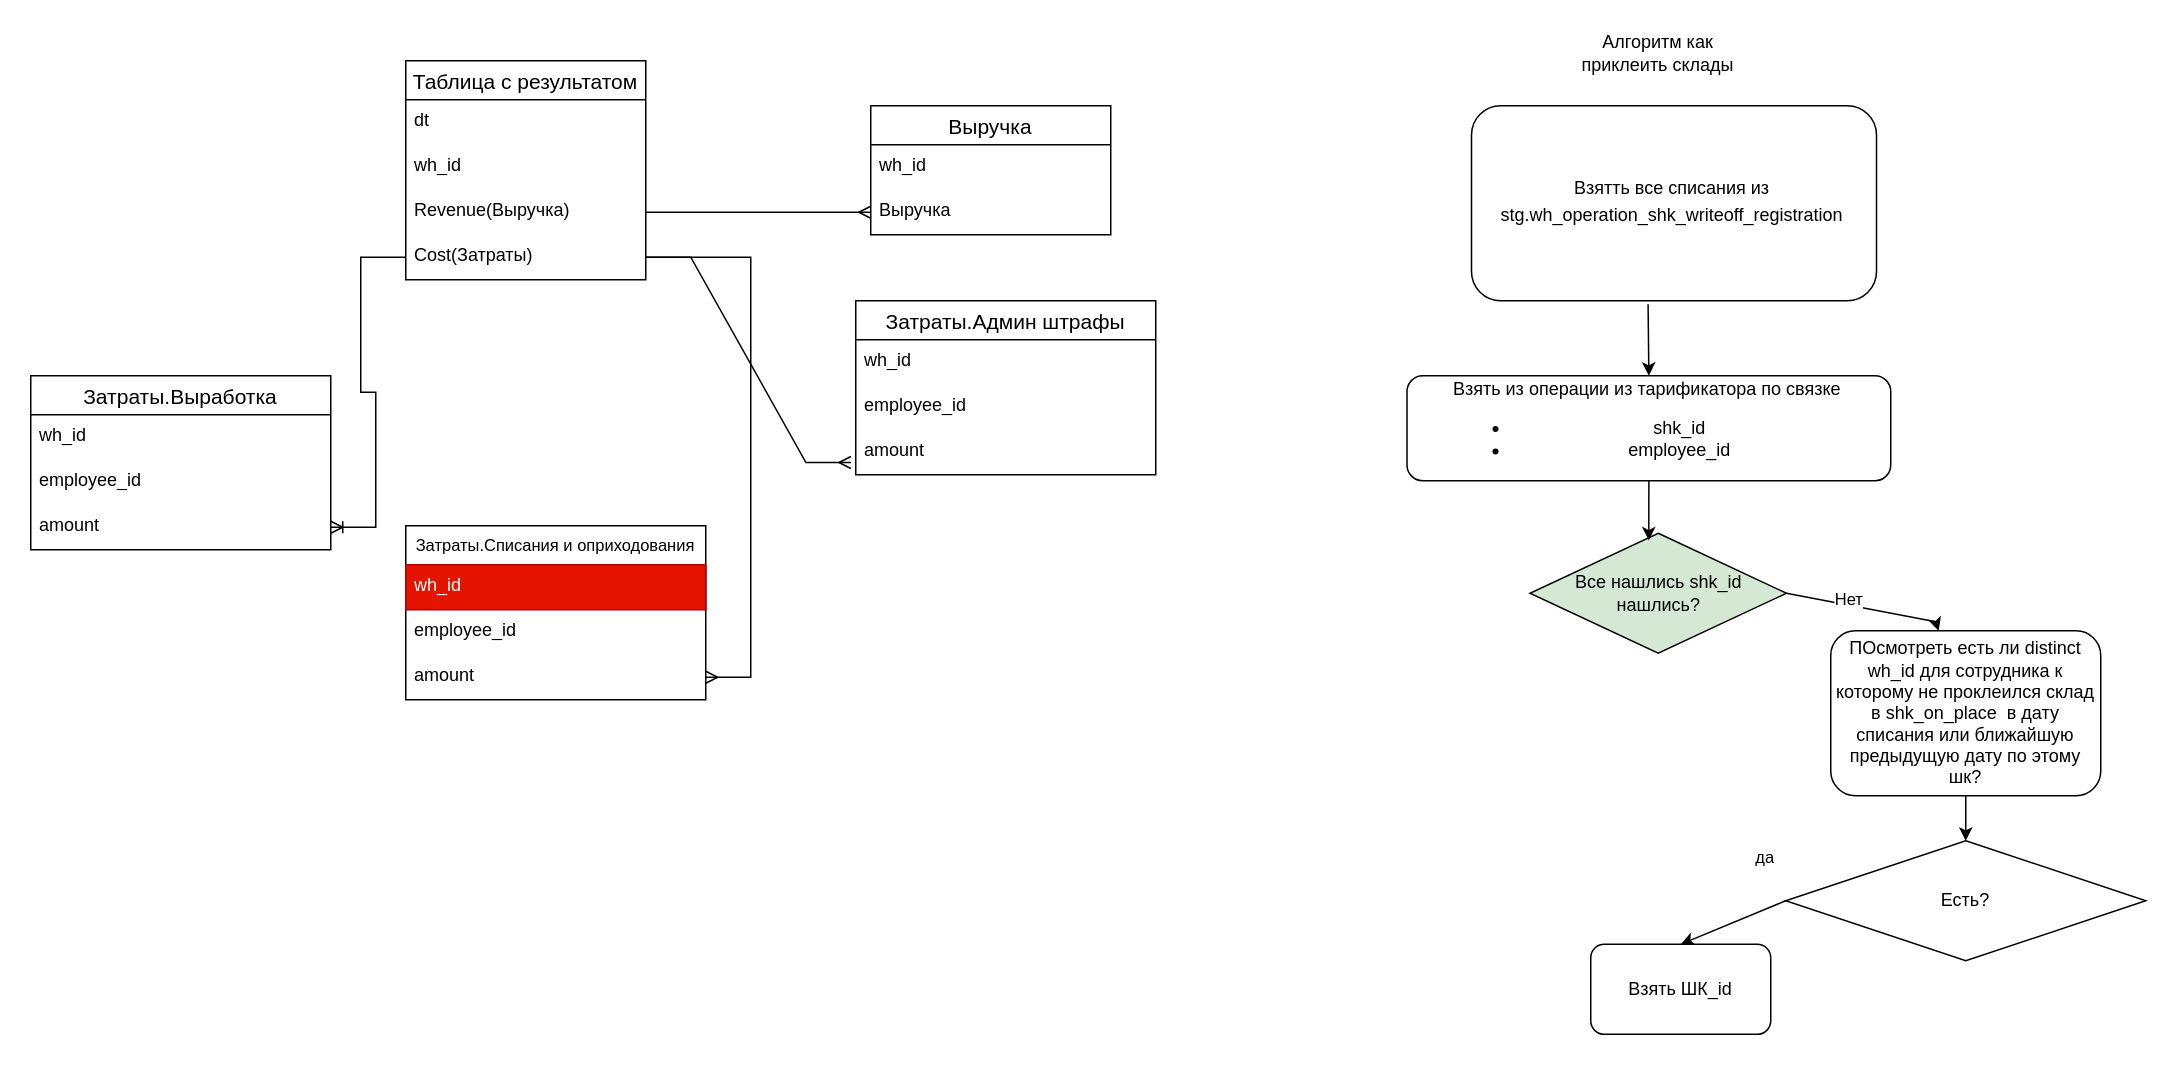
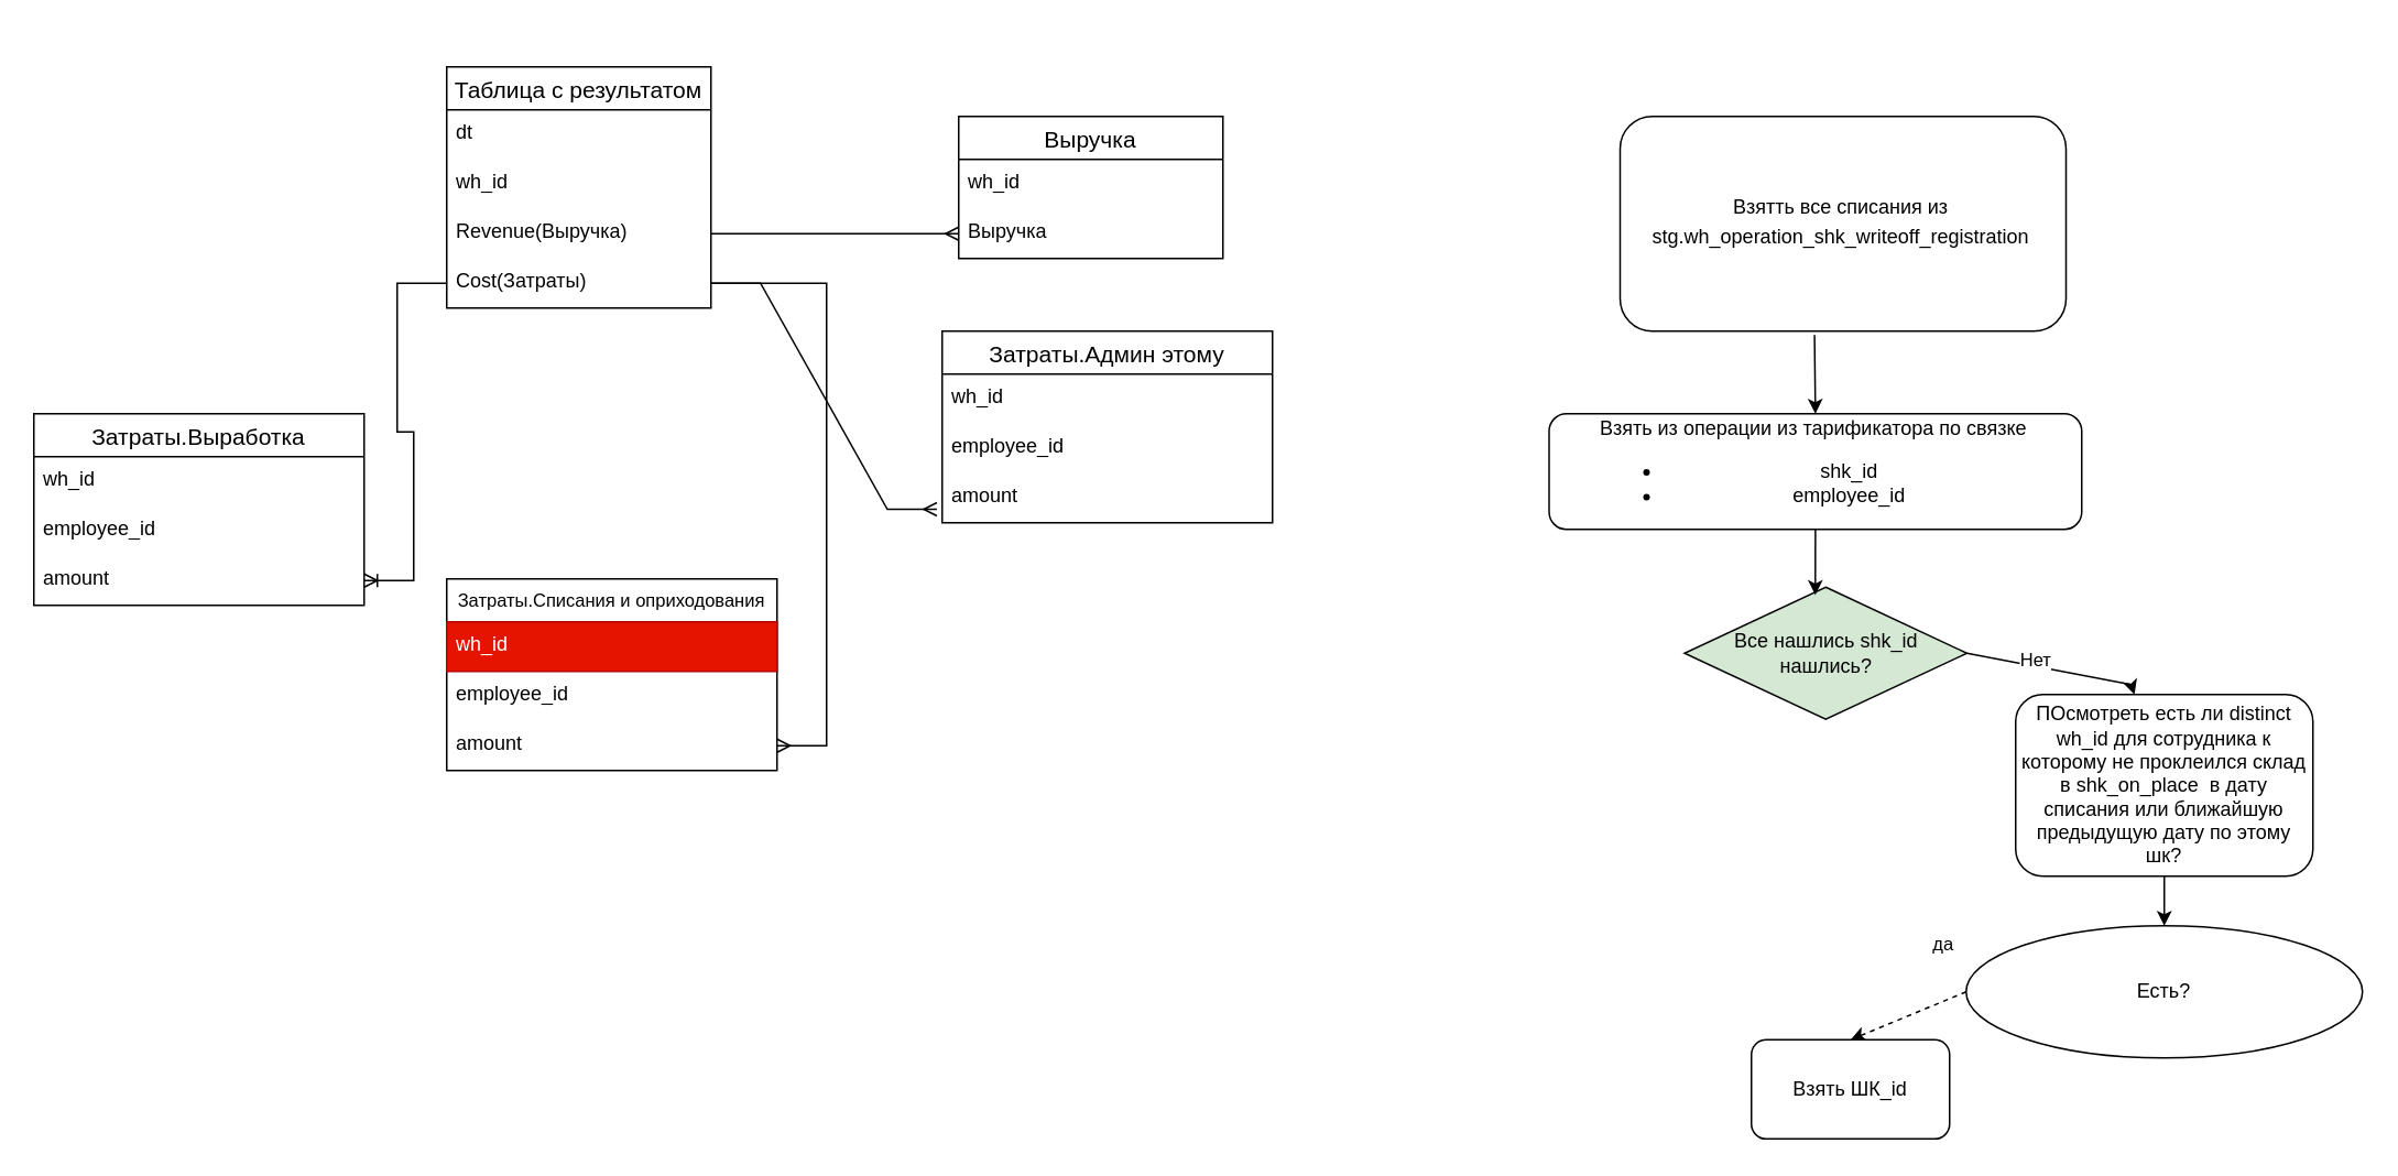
  <mxCell id="0" />
  <mxCell id="1" parent="0" />
  <mxCell id="2" value="Таблица с результатом" style="swimlane;fontStyle=0;childLayout=stackLayout;horizontal=1;startSize=26;horizontalStack=0;resizeParent=1;resizeParentMax=0;resizeLast=0;collapsible=1;marginBottom=0;align=center;fontSize=14;" parent="1" vertex="1"><mxGeometry x="270" y="40" width="160" height="146" as="geometry" /></mxCell>
  <mxCell id="3" value="dt" style="text;strokeColor=none;fillColor=none;spacingLeft=4;spacingRight=4;overflow=hidden;rotatable=0;points=[[0,0.5],[1,0.5]];portConstraint=eastwest;fontSize=12;whiteSpace=wrap;html=1;" parent="2" vertex="1"><mxGeometry y="26" width="160" height="30" as="geometry" /></mxCell>
  <mxCell id="4" value="wh_id" style="text;strokeColor=none;fillColor=none;spacingLeft=4;spacingRight=4;overflow=hidden;rotatable=0;points=[[0,0.5],[1,0.5]];portConstraint=eastwest;fontSize=12;whiteSpace=wrap;html=1;" parent="2" vertex="1"><mxGeometry y="56" width="160" height="30" as="geometry" /></mxCell>
  <mxCell id="5" value="Revenue(Выручка)&lt;div&gt;&lt;br&gt;&lt;/div&gt;" style="text;strokeColor=none;fillColor=none;spacingLeft=4;spacingRight=4;overflow=hidden;rotatable=0;points=[[0,0.5],[1,0.5]];portConstraint=eastwest;fontSize=12;whiteSpace=wrap;html=1;" parent="2" vertex="1"><mxGeometry y="86" width="160" height="30" as="geometry" /></mxCell>
  <mxCell id="6" value="Cost(Затраты)" style="text;strokeColor=none;fillColor=none;spacingLeft=4;spacingRight=4;overflow=hidden;rotatable=0;points=[[0,0.5],[1,0.5]];portConstraint=eastwest;fontSize=12;whiteSpace=wrap;html=1;" parent="2" vertex="1"><mxGeometry y="116" width="160" height="30" as="geometry" /></mxCell>
  <mxCell id="7" value="Затраты.Выработка" style="swimlane;fontStyle=0;childLayout=stackLayout;horizontal=1;startSize=26;horizontalStack=0;resizeParent=1;resizeParentMax=0;resizeLast=0;collapsible=1;marginBottom=0;align=center;fontSize=14;" parent="1" vertex="1"><mxGeometry x="20" y="250" width="200" height="116" as="geometry" /></mxCell>
  <mxCell id="8" value="wh_id" style="text;strokeColor=none;fillColor=none;spacingLeft=4;spacingRight=4;overflow=hidden;rotatable=0;points=[[0,0.5],[1,0.5]];portConstraint=eastwest;fontSize=12;whiteSpace=wrap;html=1;" parent="7" vertex="1"><mxGeometry y="26" width="200" height="30" as="geometry" /></mxCell>
  <mxCell id="9" value="employee_id" style="text;strokeColor=none;fillColor=none;spacingLeft=4;spacingRight=4;overflow=hidden;rotatable=0;points=[[0,0.5],[1,0.5]];portConstraint=eastwest;fontSize=12;whiteSpace=wrap;html=1;" parent="7" vertex="1"><mxGeometry y="56" width="200" height="30" as="geometry" /></mxCell>
  <mxCell id="10" value="amount" style="text;strokeColor=none;fillColor=none;spacingLeft=4;spacingRight=4;overflow=hidden;rotatable=0;points=[[0,0.5],[1,0.5]];portConstraint=eastwest;fontSize=12;whiteSpace=wrap;html=1;" parent="7" vertex="1"><mxGeometry y="86" width="200" height="30" as="geometry" /></mxCell>
  <mxCell id="11" value="Затраты.Списания и оприходования" style="swimlane;fontStyle=0;childLayout=stackLayout;horizontal=1;startSize=26;horizontalStack=0;resizeParent=1;resizeParentMax=0;resizeLast=0;collapsible=1;marginBottom=0;align=center;fontSize=11;" parent="1" vertex="1"><mxGeometry x="270" y="350" width="200" height="116" as="geometry" /></mxCell>
  <mxCell id="12" value="wh_id" style="text;strokeColor=#B20000;fillColor=#e51400;spacingLeft=4;spacingRight=4;overflow=hidden;rotatable=0;points=[[0,0.5],[1,0.5]];portConstraint=eastwest;fontSize=12;whiteSpace=wrap;html=1;fontColor=#ffffff;" parent="11" vertex="1"><mxGeometry y="26" width="200" height="30" as="geometry" /></mxCell>
  <mxCell id="13" value="employee_id" style="text;strokeColor=none;fillColor=none;spacingLeft=4;spacingRight=4;overflow=hidden;rotatable=0;points=[[0,0.5],[1,0.5]];portConstraint=eastwest;fontSize=12;whiteSpace=wrap;html=1;" parent="11" vertex="1"><mxGeometry y="56" width="200" height="30" as="geometry" /></mxCell>
  <mxCell id="14" value="amount" style="text;strokeColor=none;fillColor=none;spacingLeft=4;spacingRight=4;overflow=hidden;rotatable=0;points=[[0,0.5],[1,0.5]];portConstraint=eastwest;fontSize=12;whiteSpace=wrap;html=1;" parent="11" vertex="1"><mxGeometry y="86" width="200" height="30" as="geometry" /></mxCell>
- <mxCell id="15" value="Затраты.Админ штрафы" style="swimlane;fontStyle=0;childLayout=stackLayout;horizontal=1;startSize=26;horizontalStack=0;resizeParent=1;resizeParentMax=0;resizeLast=0;collapsible=1;marginBottom=0;align=center;fontSize=14;" parent="1" vertex="1"><mxGeometry x="570" y="200" width="200" height="116" as="geometry" /></mxCell>
+ <mxCell id="15" value="Затраты.Админ этому" style="swimlane;fontStyle=0;childLayout=stackLayout;horizontal=1;startSize=26;horizontalStack=0;resizeParent=1;resizeParentMax=0;resizeLast=0;collapsible=1;marginBottom=0;align=center;fontSize=14;" parent="1" vertex="1"><mxGeometry x="570" y="200" width="200" height="116" as="geometry" /></mxCell>
  <mxCell id="16" value="wh_id" style="text;strokeColor=none;fillColor=none;spacingLeft=4;spacingRight=4;overflow=hidden;rotatable=0;points=[[0,0.5],[1,0.5]];portConstraint=eastwest;fontSize=12;whiteSpace=wrap;html=1;" parent="15" vertex="1"><mxGeometry y="26" width="200" height="30" as="geometry" /></mxCell>
  <mxCell id="17" value="employee_id" style="text;strokeColor=none;fillColor=none;spacingLeft=4;spacingRight=4;overflow=hidden;rotatable=0;points=[[0,0.5],[1,0.5]];portConstraint=eastwest;fontSize=12;whiteSpace=wrap;html=1;" parent="15" vertex="1"><mxGeometry y="56" width="200" height="30" as="geometry" /></mxCell>
  <mxCell id="18" value="amount" style="text;strokeColor=none;fillColor=none;spacingLeft=4;spacingRight=4;overflow=hidden;rotatable=0;points=[[0,0.5],[1,0.5]];portConstraint=eastwest;fontSize=12;whiteSpace=wrap;html=1;" parent="15" vertex="1"><mxGeometry y="86" width="200" height="30" as="geometry" /></mxCell>
  <mxCell id="19" value="" style="edgeStyle=entityRelationEdgeStyle;fontSize=12;html=1;endArrow=ERoneToMany;rounded=0;exitX=0;exitY=0.5;exitDx=0;exitDy=0;" parent="1" source="6" target="10" edge="1"><mxGeometry width="100" height="100" relative="1" as="geometry"><mxPoint x="190" y="210" as="sourcePoint" /><mxPoint x="200" y="120" as="targetPoint" /><Array as="points"><mxPoint x="250" y="220" /><mxPoint x="240" y="310" /></Array></mxGeometry></mxCell>
  <mxCell id="20" value="" style="edgeStyle=entityRelationEdgeStyle;fontSize=12;html=1;endArrow=ERmany;rounded=0;exitX=1;exitY=0.5;exitDx=0;exitDy=0;" parent="1" source="6" target="14" edge="1"><mxGeometry width="100" height="100" relative="1" as="geometry"><mxPoint x="280" y="500" as="sourcePoint" /><mxPoint x="380" y="400" as="targetPoint" /><Array as="points"><mxPoint x="470" y="260" /><mxPoint x="470" y="310" /></Array></mxGeometry></mxCell>
  <mxCell id="21" value="" style="edgeStyle=entityRelationEdgeStyle;fontSize=12;html=1;endArrow=ERmany;rounded=0;entryX=-0.016;entryY=0.728;entryDx=0;entryDy=0;entryPerimeter=0;" parent="1" source="6" target="18" edge="1"><mxGeometry width="100" height="100" relative="1" as="geometry"><mxPoint x="460" y="200" as="sourcePoint" /><mxPoint x="750" y="90" as="targetPoint" /></mxGeometry></mxCell>
  <mxCell id="22" value="Выручка" style="swimlane;fontStyle=0;childLayout=stackLayout;horizontal=1;startSize=26;horizontalStack=0;resizeParent=1;resizeParentMax=0;resizeLast=0;collapsible=1;marginBottom=0;align=center;fontSize=14;" parent="1" vertex="1"><mxGeometry x="580" y="70" width="160" height="86" as="geometry" /></mxCell>
  <mxCell id="23" value="wh_id" style="text;strokeColor=none;fillColor=none;spacingLeft=4;spacingRight=4;overflow=hidden;rotatable=0;points=[[0,0.5],[1,0.5]];portConstraint=eastwest;fontSize=12;whiteSpace=wrap;html=1;" parent="22" vertex="1"><mxGeometry y="26" width="160" height="30" as="geometry" /></mxCell>
  <mxCell id="24" value="Выручка" style="text;strokeColor=none;fillColor=none;spacingLeft=4;spacingRight=4;overflow=hidden;rotatable=0;points=[[0,0.5],[1,0.5]];portConstraint=eastwest;fontSize=12;whiteSpace=wrap;html=1;" parent="22" vertex="1"><mxGeometry y="56" width="160" height="30" as="geometry" /></mxCell>
  <mxCell id="25" value="" style="edgeStyle=entityRelationEdgeStyle;fontSize=12;html=1;endArrow=ERmany;rounded=0;exitX=1;exitY=0.5;exitDx=0;exitDy=0;" parent="1" source="5" target="24" edge="1"><mxGeometry width="100" height="100" relative="1" as="geometry"><mxPoint x="510" y="130" as="sourcePoint" /><mxPoint x="520" y="170" as="targetPoint" /></mxGeometry></mxCell>
  <mxCell id="26" value="Взятть все списания из&amp;nbsp;&lt;br&gt;&lt;table style=&quot;border-collapse:&lt;br/&gt; collapse;width:379pt&quot; width=&quot;505&quot; cellspacing=&quot;0&quot; cellpadding=&quot;0&quot; border=&quot;0&quot;&gt;&lt;tbody&gt;&lt;tr style=&quot;height:15.0pt&quot; height=&quot;20&quot;&gt;  &lt;td style=&quot;height:15.0pt;width:379pt&quot; width=&quot;505&quot; class=&quot;xl65&quot; height=&quot;20&quot;&gt;stg.wh_operation_shk_writeoff_registration&lt;font class=&quot;font5&quot;&gt;&amp;nbsp;&lt;/font&gt;&lt;/td&gt;&lt;/tr&gt;&lt;/tbody&gt;&lt;/table&gt;" style="rounded=1;whiteSpace=wrap;html=1;" parent="1" vertex="1"><mxGeometry x="980.5" y="70" width="270" height="130" as="geometry" /></mxCell>
- <mxCell id="27" value="Алгоритм как приклеить склады" style="text;html=1;align=center;verticalAlign=middle;whiteSpace=wrap;rounded=0;" parent="1" vertex="1"><mxGeometry x="1040" y="20" width="130" height="30" as="geometry" /></mxCell>
  <mxCell id="28" value="Взять из операции из тарификатора по связке&amp;nbsp;&lt;div&gt;&lt;ul&gt;&lt;li&gt;shk_id&lt;/li&gt;&lt;li&gt;employee_id&lt;/li&gt;&lt;/ul&gt;&lt;/div&gt;" style="rounded=1;whiteSpace=wrap;html=1;" parent="1" vertex="1"><mxGeometry x="937.5" y="250" width="322.5" height="70" as="geometry" /></mxCell>
  <mxCell id="29" value="Все нашлись shk_id нашлись?" style="rhombus;whiteSpace=wrap;html=1;fillColor=#d5e8d4;" vertex="1" parent="1"><mxGeometry x="1019.5" y="355" width="171" height="80" as="geometry" /></mxCell>
  <mxCell id="30" value="" style="endArrow=classic;html=1;rounded=0;exitX=1;exitY=0.5;exitDx=0;exitDy=0;" edge="1" parent="1" source="29" target="32"><mxGeometry width="50" height="50" relative="1" as="geometry"><mxPoint x="1260" y="424" as="sourcePoint" /><mxPoint x="1330" y="504" as="targetPoint" /><Array as="points"><mxPoint x="1290" y="414" /></Array></mxGeometry></mxCell>
  <mxCell id="31" value="Нет" style="edgeLabel;html=1;align=center;verticalAlign=middle;resizable=0;points=[];" vertex="1" connectable="0" parent="30"><mxGeometry x="-0.236" y="4" relative="1" as="geometry"><mxPoint as="offset" /></mxGeometry></mxCell>
  <mxCell id="32" value="ПОсмотреть есть ли distinct wh_id для сотрудника к которому не проклеился склад&lt;div&gt;в shk_on_place&amp;nbsp; в дату списания или ближайшую предыдущую дату по этому шк?&lt;/div&gt;" style="rounded=1;whiteSpace=wrap;html=1;" vertex="1" parent="1"><mxGeometry x="1220" y="420" width="180" height="110" as="geometry" /></mxCell>
  <mxCell id="33" value="" style="endArrow=classic;html=1;rounded=0;exitX=0.436;exitY=1.018;exitDx=0;exitDy=0;exitPerimeter=0;entryX=0.5;entryY=0;entryDx=0;entryDy=0;" edge="1" parent="1" source="26" target="28"><mxGeometry width="50" height="50" relative="1" as="geometry"><mxPoint x="1450" y="240" as="sourcePoint" /><mxPoint x="1500" y="190" as="targetPoint" /></mxGeometry></mxCell>
  <mxCell id="34" value="" style="endArrow=classic;html=1;rounded=0;exitX=0.5;exitY=1;exitDx=0;exitDy=0;entryX=0.463;entryY=0.06;entryDx=0;entryDy=0;entryPerimeter=0;" edge="1" parent="1" source="28" target="29"><mxGeometry width="50" height="50" relative="1" as="geometry"><mxPoint x="870" y="520" as="sourcePoint" /><mxPoint x="920" y="470" as="targetPoint" /></mxGeometry></mxCell>
- <mxCell id="35" value="Есть?" style="rhombus;whiteSpace=wrap;html=1;" vertex="1" parent="1"><mxGeometry x="1190" y="560" width="240" height="80" as="geometry" /></mxCell>
+ <mxCell id="35" value="Есть?" style="ellipse;whiteSpace=wrap;html=1;" vertex="1" parent="1"><mxGeometry x="1190" y="560" width="240" height="80" as="geometry" /></mxCell>
  <mxCell id="36" value="" style="endArrow=classic;html=1;rounded=0;exitX=0.5;exitY=1;exitDx=0;exitDy=0;entryX=0.5;entryY=0;entryDx=0;entryDy=0;" edge="1" parent="1" source="32" target="35"><mxGeometry width="50" height="50" relative="1" as="geometry"><mxPoint x="920" y="670" as="sourcePoint" /><mxPoint x="970" y="620" as="targetPoint" /></mxGeometry></mxCell>
- <mxCell id="37" value="" style="endArrow=classic;html=1;rounded=0;exitX=0;exitY=0.5;exitDx=0;exitDy=0;entryX=0.5;entryY=0;entryDx=0;entryDy=0;" edge="1" parent="1" source="35" target="39"><mxGeometry width="50" height="50" relative="1" as="geometry"><mxPoint x="1080" y="650" as="sourcePoint" /><mxPoint x="1100" y="670" as="targetPoint" /></mxGeometry></mxCell>
+ <mxCell id="37" value="" style="endArrow=classic;html=1;rounded=0;exitX=0;exitY=0.5;exitDx=0;exitDy=0;entryX=0.5;entryY=0;entryDx=0;entryDy=0;dashed=1;" edge="1" parent="1" source="35" target="39"><mxGeometry width="50" height="50" relative="1" as="geometry"><mxPoint x="1080" y="650" as="sourcePoint" /><mxPoint x="1100" y="670" as="targetPoint" /></mxGeometry></mxCell>
  <mxCell id="38" value="да" style="edgeLabel;html=1;align=center;verticalAlign=middle;resizable=0;points=[];" vertex="1" connectable="0" parent="37"><mxGeometry x="-0.065" y="-2" relative="1" as="geometry"><mxPoint x="19" y="-41" as="offset" /></mxGeometry></mxCell>
  <mxCell id="39" value="Взять ШК_id" style="rounded=1;whiteSpace=wrap;html=1;" vertex="1" parent="1"><mxGeometry x="1060" y="629.04" width="120" height="60" as="geometry" /></mxCell>
